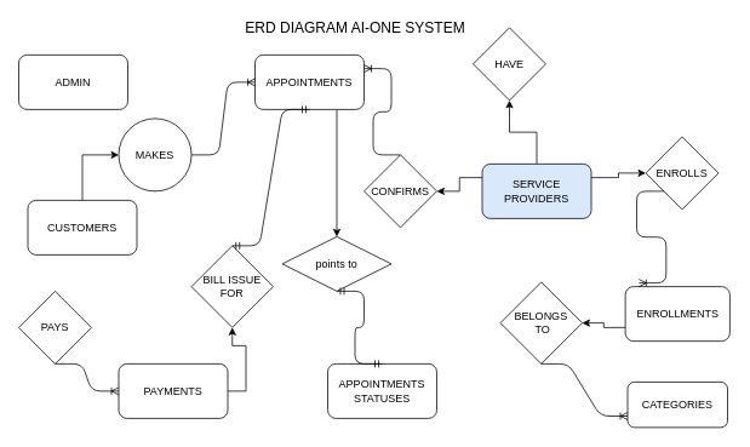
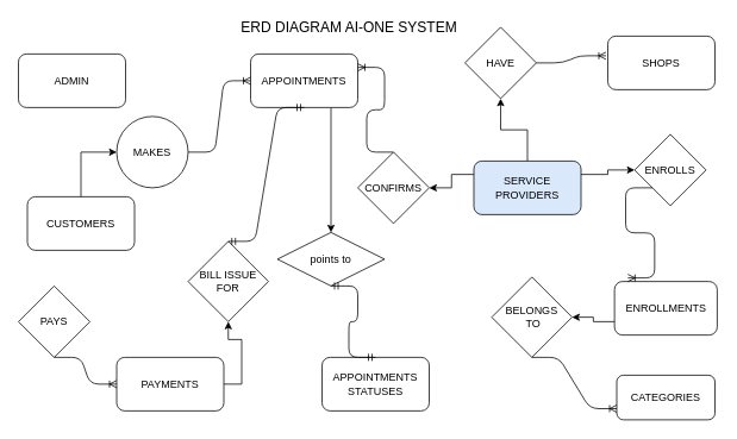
  <mxCell id="0" />
  <mxCell id="1" parent="0" />
  <mxCell id="2" style="edgeStyle=orthogonalEdgeStyle;rounded=0;orthogonalLoop=1;jettySize=auto;html=1;exitX=0.5;exitY=0;exitDx=0;exitDy=0;entryX=0;entryY=0.5;entryDx=0;entryDy=0;" parent="1" source="3" target="24" edge="1"><mxGeometry relative="1" as="geometry" /></mxCell>
  <mxCell id="3" value="CUSTOMERS" style="rounded=1;whiteSpace=wrap;html=1;" parent="1" vertex="1"><mxGeometry x="30" y="220" width="120" height="60" as="geometry" /></mxCell>
  <mxCell id="4" style="edgeStyle=orthogonalEdgeStyle;rounded=0;orthogonalLoop=1;jettySize=auto;html=1;exitX=0.5;exitY=0;exitDx=0;exitDy=0;entryX=0.5;entryY=1;entryDx=0;entryDy=0;" parent="1" source="7" target="23" edge="1"><mxGeometry relative="1" as="geometry" /></mxCell>
  <mxCell id="5" style="edgeStyle=orthogonalEdgeStyle;rounded=0;orthogonalLoop=1;jettySize=auto;html=1;exitX=0;exitY=0.25;exitDx=0;exitDy=0;entryX=1;entryY=0.5;entryDx=0;entryDy=0;" parent="1" source="7" target="20" edge="1"><mxGeometry relative="1" as="geometry" /></mxCell>
  <mxCell id="6" style="edgeStyle=orthogonalEdgeStyle;rounded=0;orthogonalLoop=1;jettySize=auto;html=1;exitX=1;exitY=0.25;exitDx=0;exitDy=0;entryX=0;entryY=0.5;entryDx=0;entryDy=0;" parent="1" source="7" target="21" edge="1"><mxGeometry relative="1" as="geometry" /></mxCell>
  <mxCell id="7" value="SERVICE PROVIDERS" style="rounded=1;whiteSpace=wrap;html=1;fillColor=#dae8fc;" parent="1" vertex="1"><mxGeometry x="530" y="180" width="120" height="60" as="geometry" /></mxCell>
  <mxCell id="8" style="edgeStyle=orthogonalEdgeStyle;rounded=0;orthogonalLoop=1;jettySize=auto;html=1;exitX=0.75;exitY=1;exitDx=0;exitDy=0;entryX=0.5;entryY=0;entryDx=0;entryDy=0;" parent="1" source="9" target="32" edge="1"><mxGeometry relative="1" as="geometry" /></mxCell>
  <mxCell id="9" value="APPOINTMENTS" style="rounded=1;whiteSpace=wrap;html=1;" parent="1" vertex="1"><mxGeometry x="280" y="60" width="120" height="60" as="geometry" /></mxCell>
  <mxCell id="10" style="edgeStyle=orthogonalEdgeStyle;rounded=0;orthogonalLoop=1;jettySize=auto;html=1;exitX=1;exitY=0.5;exitDx=0;exitDy=0;entryX=0.5;entryY=1;entryDx=0;entryDy=0;" parent="1" source="11" target="19" edge="1"><mxGeometry relative="1" as="geometry" /></mxCell>
  <mxCell id="11" value="PAYMENTS" style="rounded=1;whiteSpace=wrap;html=1;" parent="1" vertex="1"><mxGeometry x="130" y="400" width="120" height="60" as="geometry" /></mxCell>
  <mxCell id="12" value="CATEGORIES" style="rounded=1;whiteSpace=wrap;html=1;" parent="1" vertex="1"><mxGeometry x="690" y="420" width="110" height="50" as="geometry" /></mxCell>
  <mxCell id="13" style="edgeStyle=orthogonalEdgeStyle;rounded=0;orthogonalLoop=1;jettySize=auto;html=1;exitX=0;exitY=0.75;exitDx=0;exitDy=0;" parent="1" source="14" target="22" edge="1"><mxGeometry relative="1" as="geometry" /></mxCell>
  <mxCell id="14" value="ENROLLMENTS" style="rounded=1;whiteSpace=wrap;html=1;" parent="1" vertex="1"><mxGeometry x="687.5" y="315" width="115" height="60" as="geometry" /></mxCell>
  <mxCell id="15" value="&lt;span&gt;APPOINTMENTS STATUSES&lt;/span&gt;" style="rounded=1;whiteSpace=wrap;html=1;" parent="1" vertex="1"><mxGeometry x="360" y="400" width="120" height="60" as="geometry" /></mxCell>
  <mxCell id="16" value="ADMIN" style="rounded=1;whiteSpace=wrap;html=1;" parent="1" vertex="1"><mxGeometry x="20" y="60" width="120" height="60" as="geometry" /></mxCell>
+ <mxCell id="17" value="SHOPS" style="rounded=1;whiteSpace=wrap;html=1;" parent="1" vertex="1"><mxGeometry x="680" y="40" width="120" height="60" as="geometry" /></mxCell>
  <mxCell id="18" value="PAYS" style="rhombus;whiteSpace=wrap;html=1;" parent="1" vertex="1"><mxGeometry x="20" y="320" width="80" height="80" as="geometry" /></mxCell>
  <mxCell id="19" value="BILL ISSUE FOR" style="rhombus;whiteSpace=wrap;html=1;" parent="1" vertex="1"><mxGeometry x="210" y="270" width="90" height="90" as="geometry" /></mxCell>
  <mxCell id="20" value="CONFIRMS" style="rhombus;whiteSpace=wrap;html=1;" parent="1" vertex="1"><mxGeometry x="400" y="170" width="80" height="80" as="geometry" /></mxCell>
  <mxCell id="21" value="ENROLLS" style="rhombus;whiteSpace=wrap;html=1;" parent="1" vertex="1"><mxGeometry x="710" y="150" width="80" height="80" as="geometry" /></mxCell>
  <mxCell id="22" value="BELONGS&lt;br&gt;&amp;nbsp;TO" style="rhombus;whiteSpace=wrap;html=1;" parent="1" vertex="1"><mxGeometry x="550" y="310" width="90" height="90" as="geometry" /></mxCell>
  <mxCell id="23" value="HAVE" style="rhombus;whiteSpace=wrap;html=1;" parent="1" vertex="1"><mxGeometry x="520" y="30" width="80" height="80" as="geometry" /></mxCell>
  <mxCell id="24" value="MAKES" style="ellipse;whiteSpace=wrap;html=1;" parent="1" vertex="1"><mxGeometry x="130" y="130" width="80" height="80" as="geometry" /></mxCell>
  <mxCell id="25" value="" style="edgeStyle=entityRelationEdgeStyle;fontSize=12;html=1;endArrow=ERoneToMany;exitX=1;exitY=0.5;exitDx=0;exitDy=0;" parent="1" source="24" target="9" edge="1"><mxGeometry width="100" height="100" relative="1" as="geometry"><mxPoint x="370" y="260" as="sourcePoint" /><mxPoint x="470" y="160" as="targetPoint" /></mxGeometry></mxCell>
+ <mxCell id="26" value="" style="edgeStyle=entityRelationEdgeStyle;fontSize=12;html=1;endArrow=ERoneToMany;exitX=1;exitY=0.5;exitDx=0;exitDy=0;entryX=-0.017;entryY=0.367;entryDx=0;entryDy=0;entryPerimeter=0;" parent="1" source="23" target="17" edge="1"><mxGeometry width="100" height="100" relative="1" as="geometry"><mxPoint x="570" y="160" as="sourcePoint" /><mxPoint x="670" y="60" as="targetPoint" /></mxGeometry></mxCell>
  <mxCell id="27" value="" style="edgeStyle=entityRelationEdgeStyle;fontSize=12;html=1;endArrow=ERmandOne;startArrow=ERmandOne;exitX=0.5;exitY=0;exitDx=0;exitDy=0;entryX=0.5;entryY=1;entryDx=0;entryDy=0;" parent="1" source="19" target="9" edge="1"><mxGeometry width="100" height="100" relative="1" as="geometry"><mxPoint x="370" y="260" as="sourcePoint" /><mxPoint x="320" y="170" as="targetPoint" /></mxGeometry></mxCell>
  <mxCell id="28" value="" style="edgeStyle=entityRelationEdgeStyle;fontSize=12;html=1;endArrow=ERoneToMany;exitX=0.5;exitY=1;exitDx=0;exitDy=0;entryX=0;entryY=0.5;entryDx=0;entryDy=0;" parent="1" source="18" target="11" edge="1"><mxGeometry width="100" height="100" relative="1" as="geometry"><mxPoint x="370" y="380" as="sourcePoint" /><mxPoint x="470" y="280" as="targetPoint" /></mxGeometry></mxCell>
  <mxCell id="29" value="" style="edgeStyle=entityRelationEdgeStyle;fontSize=12;html=1;endArrow=ERoneToMany;exitX=0.5;exitY=1;exitDx=0;exitDy=0;entryX=0;entryY=0.75;entryDx=0;entryDy=0;" parent="1" source="22" target="12" edge="1"><mxGeometry width="100" height="100" relative="1" as="geometry"><mxPoint x="370" y="320" as="sourcePoint" /><mxPoint x="470" y="220" as="targetPoint" /></mxGeometry></mxCell>
  <mxCell id="30" value="" style="edgeStyle=entityRelationEdgeStyle;fontSize=12;html=1;endArrow=ERoneToMany;exitX=0;exitY=1;exitDx=0;exitDy=0;entryX=0.13;entryY=-0.067;entryDx=0;entryDy=0;entryPerimeter=0;" parent="1" source="21" target="14" edge="1"><mxGeometry width="100" height="100" relative="1" as="geometry"><mxPoint x="370" y="320" as="sourcePoint" /><mxPoint x="470" y="220" as="targetPoint" /></mxGeometry></mxCell>
  <mxCell id="31" value="" style="edgeStyle=entityRelationEdgeStyle;fontSize=12;html=1;endArrow=ERoneToMany;exitX=0.5;exitY=0;exitDx=0;exitDy=0;entryX=1;entryY=0.25;entryDx=0;entryDy=0;" parent="1" source="20" target="9" edge="1"><mxGeometry width="100" height="100" relative="1" as="geometry"><mxPoint x="370" y="310" as="sourcePoint" /><mxPoint x="470" y="210" as="targetPoint" /></mxGeometry></mxCell>
  <mxCell id="32" value="points to" style="shape=rhombus;perimeter=rhombusPerimeter;whiteSpace=wrap;html=1;align=center;" parent="1" vertex="1"><mxGeometry x="310" y="260" width="120" height="60" as="geometry" /></mxCell>
  <mxCell id="33" value="" style="edgeStyle=entityRelationEdgeStyle;fontSize=12;html=1;endArrow=ERmandOne;startArrow=ERmandOne;exitX=0.5;exitY=1;exitDx=0;exitDy=0;entryX=0.5;entryY=0;entryDx=0;entryDy=0;" parent="1" source="32" target="15" edge="1"><mxGeometry width="100" height="100" relative="1" as="geometry"><mxPoint x="370" y="310" as="sourcePoint" /><mxPoint x="470" y="210" as="targetPoint" /></mxGeometry></mxCell>
  <mxCell id="34" value="&lt;font style=&quot;font-size: 16px&quot;&gt;ERD DIAGRAM AI-ONE SYSTEM&lt;/font&gt;" style="text;html=1;align=center;verticalAlign=middle;resizable=0;points=[];autosize=1;" parent="1" vertex="1"><mxGeometry x="260" y="20" width="260" height="20" as="geometry" /></mxCell>
